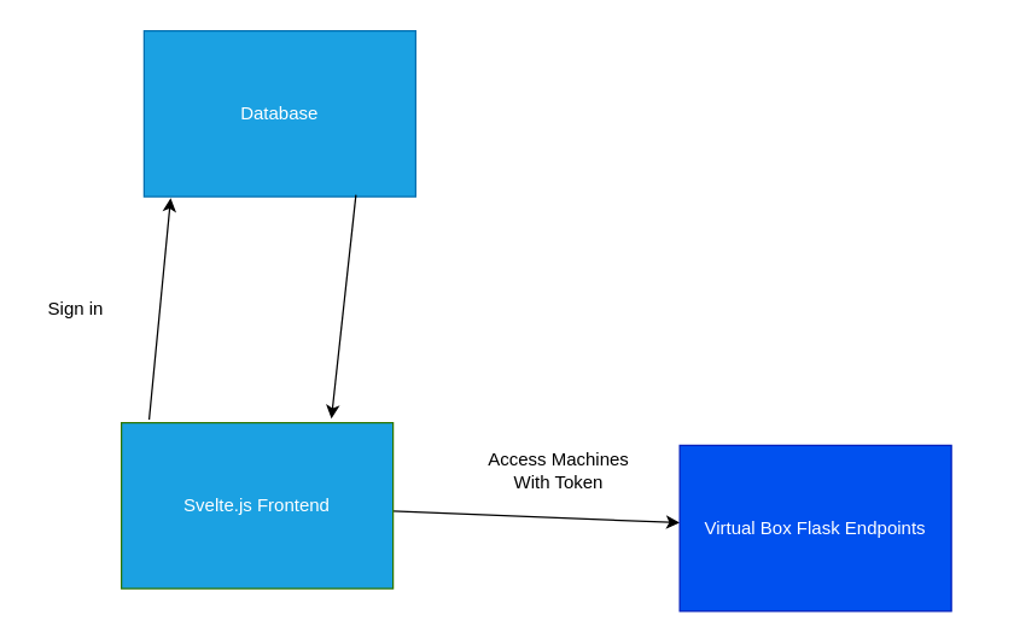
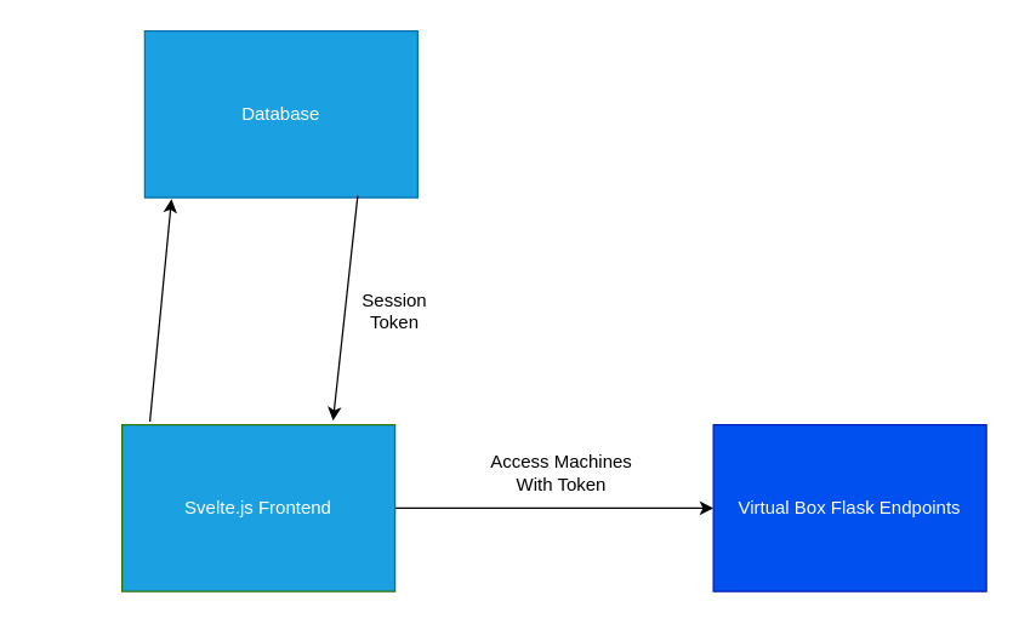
  <mxCell id="0" />
  <mxCell id="1" parent="0" />
  <mxCell id="2" style="edgeStyle=none;html=1;" edge="1" parent="1" source="3" target="5"><mxGeometry relative="1" as="geometry" /></mxCell>
  <mxCell id="3" value="Svelte.js Frontend" style="whiteSpace=wrap;html=1;fillColor=#1ba1e2;fontColor=#ffffff;strokeColor=#2D7600;" vertex="1" parent="1"><mxGeometry x="80" y="280" width="180" height="110" as="geometry" /></mxCell>
  <mxCell id="4" value="Database" style="whiteSpace=wrap;html=1;fillColor=#1ba1e2;fontColor=#ffffff;strokeColor=#006EAF;" vertex="1" parent="1"><mxGeometry x="95" y="20" width="180" height="110" as="geometry" /></mxCell>
- <mxCell id="5" value="Virtual Box Flask Endpoints" style="whiteSpace=wrap;html=1;fillColor=#0050ef;fontColor=#ffffff;strokeColor=#001DBC;" vertex="1" parent="1"><mxGeometry x="450" y="295" width="180" height="110" as="geometry" /></mxCell>
+ <mxCell id="5" value="Virtual Box Flask Endpoints" style="whiteSpace=wrap;html=1;fillColor=#0050ef;fontColor=#ffffff;strokeColor=#001DBC;" vertex="1" parent="1"><mxGeometry x="470" y="280" width="180" height="110" as="geometry" /></mxCell>
  <mxCell id="6" value="" style="edgeStyle=none;orthogonalLoop=1;jettySize=auto;html=1;entryX=0.098;entryY=1.009;entryDx=0;entryDy=0;entryPerimeter=0;exitX=0.102;exitY=-0.019;exitDx=0;exitDy=0;exitPerimeter=0;" edge="1" parent="1" source="3" target="4"><mxGeometry width="80" relative="1" as="geometry"><mxPoint x="330" y="230" as="sourcePoint" /><mxPoint x="410" y="230" as="targetPoint" /><Array as="points" /></mxGeometry></mxCell>
- <mxCell id="7" value="Sign in" style="text;strokeColor=none;align=center;fillColor=none;html=1;verticalAlign=middle;whiteSpace=wrap;rounded=0;" vertex="1" parent="1"><mxGeometry x="20" y="190" width="60" height="30" as="geometry" /></mxCell>
  <mxCell id="8" value="" style="edgeStyle=none;orthogonalLoop=1;jettySize=auto;html=1;entryX=0.773;entryY=-0.025;entryDx=0;entryDy=0;entryPerimeter=0;exitX=0.78;exitY=0.989;exitDx=0;exitDy=0;exitPerimeter=0;" edge="1" parent="1" source="4" target="3"><mxGeometry width="80" relative="1" as="geometry"><mxPoint x="130.72" y="296.92" as="sourcePoint" /><mxPoint x="130" y="150" as="targetPoint" /><Array as="points" /></mxGeometry></mxCell>
+ <mxCell id="9" value="Session Token" style="text;strokeColor=none;align=center;fillColor=none;html=1;verticalAlign=middle;whiteSpace=wrap;rounded=0;" vertex="1" parent="1"><mxGeometry x="230" y="190" width="60" height="30" as="geometry" /></mxCell>
  <mxCell id="10" value="&lt;br&gt;Access Machines With Token" style="text;strokeColor=none;align=center;fillColor=none;html=1;verticalAlign=middle;whiteSpace=wrap;rounded=0;" vertex="1" parent="1"><mxGeometry x="310" y="290" width="120" height="30" as="geometry" /></mxCell>
